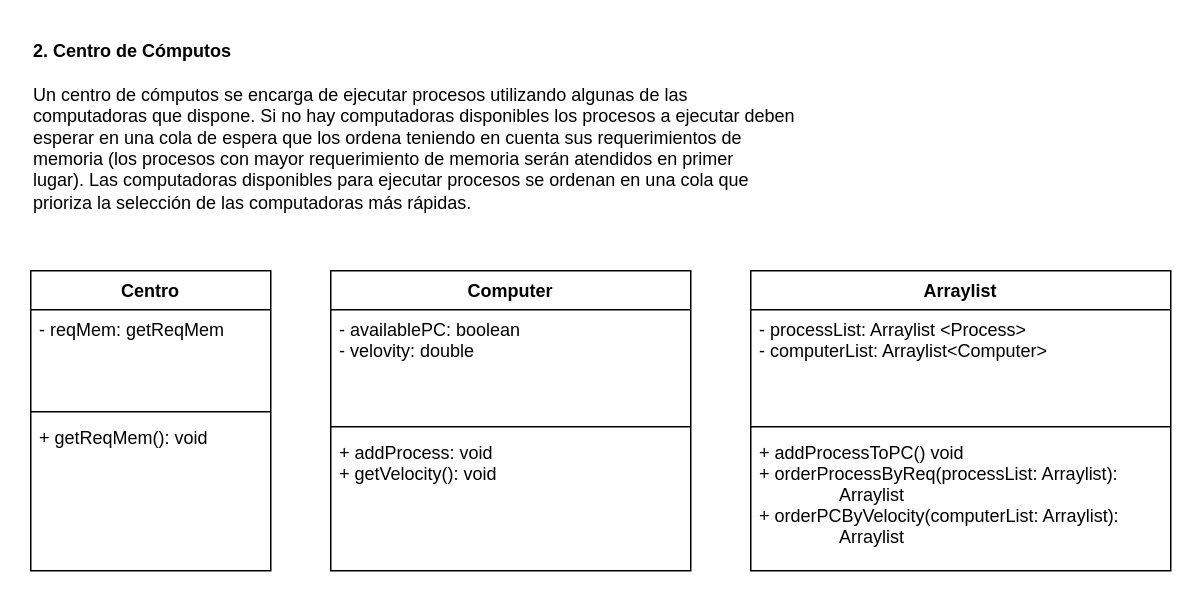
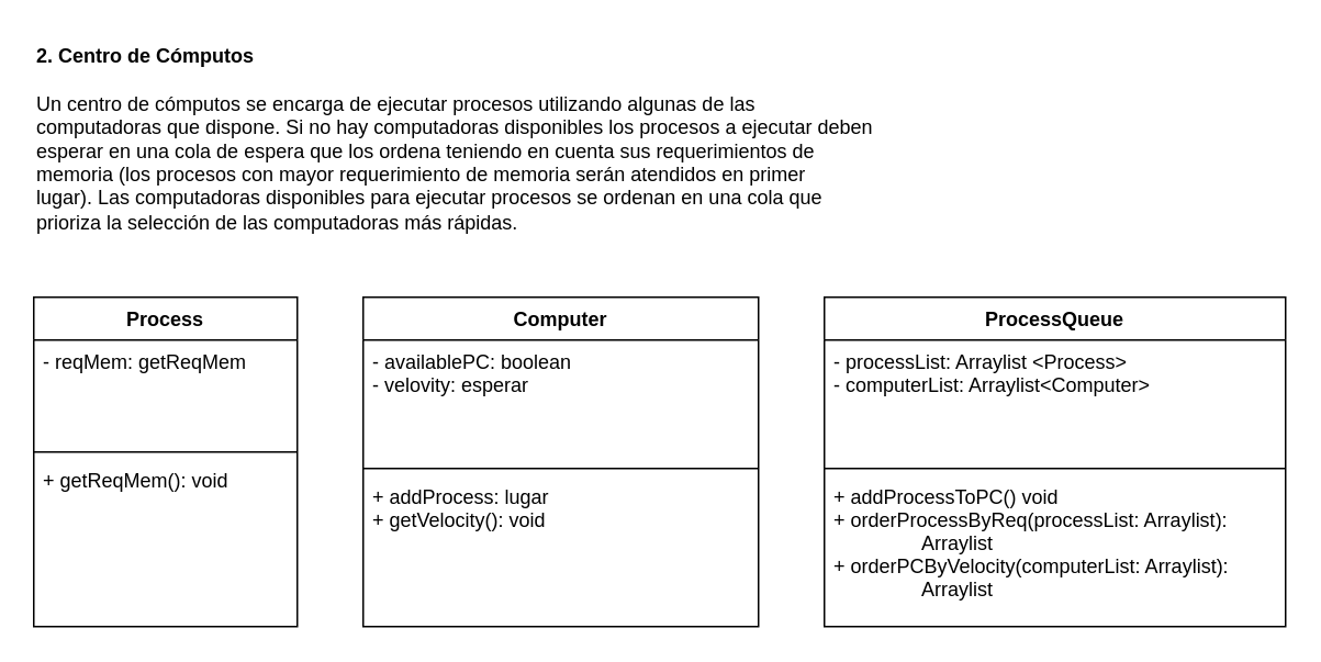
  <mxCell id="0" />
  <mxCell id="1" parent="0" />
  <mxCell id="2" value="&lt;b&gt;2. Centro de Cómputos&lt;br&gt;&lt;/b&gt;&lt;br&gt;Un centro de cómputos se encarga de ejecutar procesos utilizando algunas de las&lt;br&gt;computadoras que dispone. Si no hay computadoras disponibles los procesos a ejecutar deben&lt;br&gt;esperar en una cola de espera que los ordena teniendo en cuenta sus requerimientos de&lt;br&gt;memoria (los procesos con mayor requerimiento de memoria serán atendidos en primer&lt;br&gt;lugar). Las computadoras disponibles para ejecutar procesos se ordenan en una cola que&lt;br&gt;prioriza la selección de las computadoras más rápidas." style="text;whiteSpace=wrap;html=1;" vertex="1" parent="1"><mxGeometry x="20" y="20" width="560" height="140" as="geometry" /></mxCell>
- <mxCell id="3" value="Centro" style="swimlane;fontStyle=1;align=center;verticalAlign=top;childLayout=stackLayout;horizontal=1;startSize=26;horizontalStack=0;resizeParent=1;resizeParentMax=0;resizeLast=0;collapsible=1;marginBottom=0;" vertex="1" parent="1"><mxGeometry x="20" y="180" width="160" height="200" as="geometry" /></mxCell>
+ <mxCell id="3" value="Process" style="swimlane;fontStyle=1;align=center;verticalAlign=top;childLayout=stackLayout;horizontal=1;startSize=26;horizontalStack=0;resizeParent=1;resizeParentMax=0;resizeLast=0;collapsible=1;marginBottom=0;" vertex="1" parent="1"><mxGeometry x="20" y="180" width="160" height="200" as="geometry" /></mxCell>
  <mxCell id="4" value="- reqMem: getReqMem" style="text;strokeColor=none;fillColor=none;align=left;verticalAlign=top;spacingLeft=4;spacingRight=4;overflow=hidden;rotatable=0;points=[[0,0.5],[1,0.5]];portConstraint=eastwest;" vertex="1" parent="3"><mxGeometry y="26" width="160" height="64" as="geometry" /></mxCell>
  <mxCell id="5" value="" style="line;strokeWidth=1;fillColor=none;align=left;verticalAlign=middle;spacingTop=-1;spacingLeft=3;spacingRight=3;rotatable=0;labelPosition=right;points=[];portConstraint=eastwest;strokeColor=inherit;" vertex="1" parent="3"><mxGeometry y="90" width="160" height="8" as="geometry" /></mxCell>
  <mxCell id="6" value="+ getReqMem(): void" style="text;strokeColor=none;fillColor=none;align=left;verticalAlign=top;spacingLeft=4;spacingRight=4;overflow=hidden;rotatable=0;points=[[0,0.5],[1,0.5]];portConstraint=eastwest;" vertex="1" parent="3"><mxGeometry y="98" width="160" height="102" as="geometry" /></mxCell>
  <mxCell id="7" value="Computer" style="swimlane;fontStyle=1;align=center;verticalAlign=top;childLayout=stackLayout;horizontal=1;startSize=26;horizontalStack=0;resizeParent=1;resizeParentMax=0;resizeLast=0;collapsible=1;marginBottom=0;" vertex="1" parent="1"><mxGeometry x="220" y="180" width="240" height="200" as="geometry" /></mxCell>
- <mxCell id="8" value="- availablePC: boolean&#10;- velovity: double" style="text;strokeColor=none;fillColor=none;align=left;verticalAlign=top;spacingLeft=4;spacingRight=4;overflow=hidden;rotatable=0;points=[[0,0.5],[1,0.5]];portConstraint=eastwest;" vertex="1" parent="7"><mxGeometry y="26" width="240" height="74" as="geometry" /></mxCell>
+ <mxCell id="8" value="- availablePC: boolean&#10;- velovity: esperar" style="text;strokeColor=none;fillColor=none;align=left;verticalAlign=top;spacingLeft=4;spacingRight=4;overflow=hidden;rotatable=0;points=[[0,0.5],[1,0.5]];portConstraint=eastwest;" vertex="1" parent="7"><mxGeometry y="26" width="240" height="74" as="geometry" /></mxCell>
  <mxCell id="9" value="" style="line;strokeWidth=1;fillColor=none;align=left;verticalAlign=middle;spacingTop=-1;spacingLeft=3;spacingRight=3;rotatable=0;labelPosition=right;points=[];portConstraint=eastwest;strokeColor=inherit;" vertex="1" parent="7"><mxGeometry y="100" width="240" height="8" as="geometry" /></mxCell>
- <mxCell id="10" value="+ addProcess: void&#10;+ getVelocity(): void" style="text;strokeColor=none;fillColor=none;align=left;verticalAlign=top;spacingLeft=4;spacingRight=4;overflow=hidden;rotatable=0;points=[[0,0.5],[1,0.5]];portConstraint=eastwest;" vertex="1" parent="7"><mxGeometry y="108" width="240" height="92" as="geometry" /></mxCell>
- <mxCell id="11" value="Arraylist" style="swimlane;fontStyle=1;align=center;verticalAlign=top;childLayout=stackLayout;horizontal=1;startSize=26;horizontalStack=0;resizeParent=1;resizeParentMax=0;resizeLast=0;collapsible=1;marginBottom=0;" vertex="1" parent="1"><mxGeometry x="500" y="180" width="280" height="200" as="geometry" /></mxCell>
+ <mxCell id="10" value="+ addProcess: lugar&#10;+ getVelocity(): void" style="text;strokeColor=none;fillColor=none;align=left;verticalAlign=top;spacingLeft=4;spacingRight=4;overflow=hidden;rotatable=0;points=[[0,0.5],[1,0.5]];portConstraint=eastwest;" vertex="1" parent="7"><mxGeometry y="108" width="240" height="92" as="geometry" /></mxCell>
+ <mxCell id="11" value="ProcessQueue" style="swimlane;fontStyle=1;align=center;verticalAlign=top;childLayout=stackLayout;horizontal=1;startSize=26;horizontalStack=0;resizeParent=1;resizeParentMax=0;resizeLast=0;collapsible=1;marginBottom=0;" vertex="1" parent="1"><mxGeometry x="500" y="180" width="280" height="200" as="geometry" /></mxCell>
  <mxCell id="12" value="- processList: Arraylist &lt;Process&gt;&#10;- computerList: Arraylist&lt;Computer&gt;" style="text;strokeColor=none;fillColor=none;align=left;verticalAlign=top;spacingLeft=4;spacingRight=4;overflow=hidden;rotatable=0;points=[[0,0.5],[1,0.5]];portConstraint=eastwest;" vertex="1" parent="11"><mxGeometry y="26" width="280" height="74" as="geometry" /></mxCell>
  <mxCell id="13" value="" style="line;strokeWidth=1;fillColor=none;align=left;verticalAlign=middle;spacingTop=-1;spacingLeft=3;spacingRight=3;rotatable=0;labelPosition=right;points=[];portConstraint=eastwest;strokeColor=inherit;" vertex="1" parent="11"><mxGeometry y="100" width="280" height="8" as="geometry" /></mxCell>
  <mxCell id="14" value="+ addProcessToPC() void&#10;+ orderProcessByReq(processList: Arraylist): &#10;                Arraylist&#10;+ orderPCByVelocity(computerList: Arraylist):&#10;                Arraylist&#10;" style="text;strokeColor=none;fillColor=none;align=left;verticalAlign=top;spacingLeft=4;spacingRight=4;overflow=hidden;rotatable=0;points=[[0,0.5],[1,0.5]];portConstraint=eastwest;" vertex="1" parent="11"><mxGeometry y="108" width="280" height="92" as="geometry" /></mxCell>
